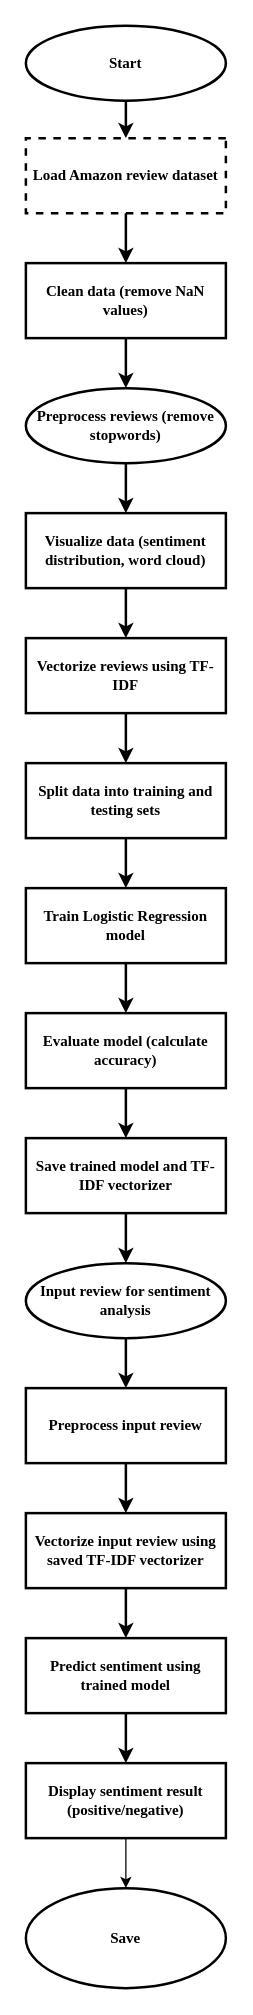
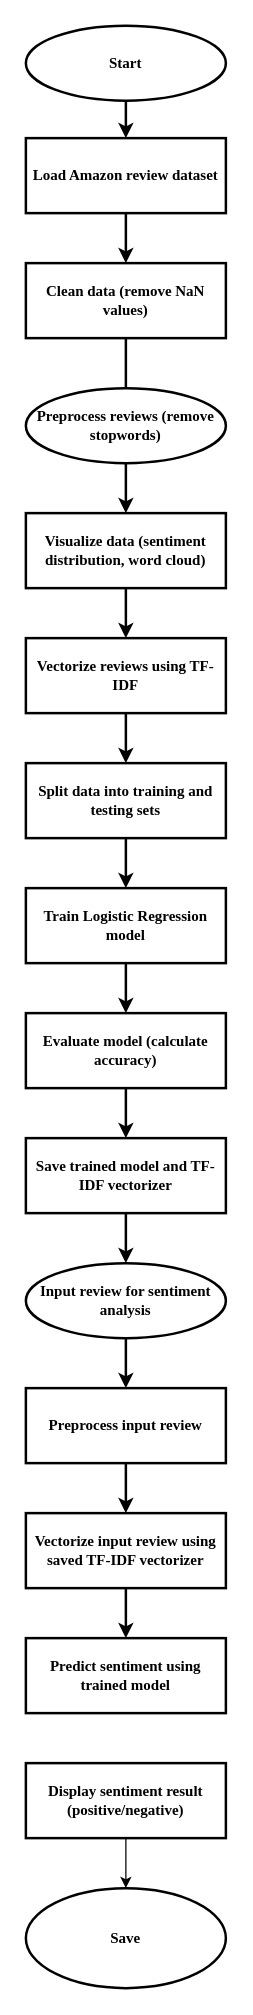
  <mxCell id="0" />
  <mxCell id="1" parent="0" />
  <mxCell id="2" value="" style="edgeStyle=orthogonalEdgeStyle;rounded=0;orthogonalLoop=1;jettySize=auto;html=1;strokeWidth=2;fontFamily=Times New Roman;fontStyle=1;textShadow=0;" parent="1" source="3" target="5" edge="1"><mxGeometry relative="1" as="geometry" /></mxCell>
  <mxCell id="3" value="Start" style="ellipse;whiteSpace=wrap;html=1;strokeWidth=2;fontFamily=Times New Roman;fontStyle=1;flipV=0;flipH=1;textShadow=0;" parent="1" vertex="1"><mxGeometry x="20" y="20" width="160" height="60" as="geometry" /></mxCell>
  <mxCell id="4" value="" style="edgeStyle=orthogonalEdgeStyle;rounded=0;orthogonalLoop=1;jettySize=auto;html=1;strokeWidth=2;fontFamily=Times New Roman;fontStyle=1;textShadow=0;" parent="1" source="5" target="7" edge="1"><mxGeometry relative="1" as="geometry" /></mxCell>
- <mxCell id="5" value="Load Amazon review dataset" style="rounded=0;whiteSpace=wrap;html=1;strokeWidth=2;fontFamily=Times New Roman;fontStyle=1;flipV=0;flipH=1;textShadow=0;dashed=1;" parent="1" vertex="1"><mxGeometry x="20" y="110" width="160" height="60" as="geometry" /></mxCell>
- <mxCell id="6" value="" style="edgeStyle=orthogonalEdgeStyle;rounded=0;orthogonalLoop=1;jettySize=auto;html=1;strokeWidth=2;fontFamily=Times New Roman;fontStyle=1;textShadow=0;" parent="1" source="7" target="9" edge="1"><mxGeometry relative="1" as="geometry" /></mxCell>
+ <mxCell id="5" value="Load Amazon review dataset" style="rounded=0;whiteSpace=wrap;html=1;strokeWidth=2;fontFamily=Times New Roman;fontStyle=1;flipV=0;flipH=1;textShadow=0;" parent="1" vertex="1"><mxGeometry x="20" y="110" width="160" height="60" as="geometry" /></mxCell>
+ <mxCell id="6" value="" style="edgeStyle=orthogonalEdgeStyle;rounded=0;orthogonalLoop=1;jettySize=auto;html=1;strokeWidth=2;fontFamily=Times New Roman;fontStyle=1;textShadow=0;endArrow=none;" parent="1" source="7" target="9" edge="1"><mxGeometry relative="1" as="geometry" /></mxCell>
  <mxCell id="7" value="Clean data (remove NaN values)" style="rounded=0;whiteSpace=wrap;html=1;strokeWidth=2;fontFamily=Times New Roman;fontStyle=1;flipV=0;flipH=1;textShadow=0;" parent="1" vertex="1"><mxGeometry x="20" y="210" width="160" height="60" as="geometry" /></mxCell>
  <mxCell id="8" value="" style="edgeStyle=orthogonalEdgeStyle;rounded=0;orthogonalLoop=1;jettySize=auto;html=1;strokeWidth=2;fontFamily=Times New Roman;fontStyle=1;textShadow=0;" parent="1" source="9" target="11" edge="1"><mxGeometry relative="1" as="geometry" /></mxCell>
  <mxCell id="9" value="Preprocess reviews (remove stopwords)" style="ellipse;whiteSpace=wrap;html=1;strokeWidth=2;fontFamily=Times New Roman;fontStyle=1;flipV=0;flipH=1;textShadow=0;" parent="1" vertex="1"><mxGeometry x="20" y="310" width="160" height="60" as="geometry" /></mxCell>
  <mxCell id="10" value="" style="edgeStyle=orthogonalEdgeStyle;rounded=0;orthogonalLoop=1;jettySize=auto;html=1;strokeWidth=2;fontFamily=Times New Roman;fontStyle=1;textShadow=0;" parent="1" source="11" target="13" edge="1"><mxGeometry relative="1" as="geometry" /></mxCell>
  <mxCell id="11" value="Visualize data (sentiment distribution, word cloud)" style="rounded=0;whiteSpace=wrap;html=1;strokeWidth=2;fontFamily=Times New Roman;fontStyle=1;flipV=0;flipH=1;textShadow=0;" parent="1" vertex="1"><mxGeometry x="20" y="410" width="160" height="60" as="geometry" /></mxCell>
  <mxCell id="12" value="" style="edgeStyle=orthogonalEdgeStyle;rounded=0;orthogonalLoop=1;jettySize=auto;html=1;strokeWidth=2;fontFamily=Times New Roman;fontStyle=1;textShadow=0;" parent="1" source="13" target="15" edge="1"><mxGeometry relative="1" as="geometry" /></mxCell>
  <mxCell id="13" value="Vectorize reviews using TF-IDF" style="rounded=0;whiteSpace=wrap;html=1;strokeWidth=2;fontFamily=Times New Roman;fontStyle=1;flipV=0;flipH=1;textShadow=0;" parent="1" vertex="1"><mxGeometry x="20" y="510" width="160" height="60" as="geometry" /></mxCell>
  <mxCell id="14" value="" style="edgeStyle=orthogonalEdgeStyle;rounded=0;orthogonalLoop=1;jettySize=auto;html=1;strokeWidth=2;fontFamily=Times New Roman;fontStyle=1;textShadow=0;" parent="1" source="15" target="17" edge="1"><mxGeometry relative="1" as="geometry" /></mxCell>
  <mxCell id="15" value="Split data into training and testing sets" style="rounded=0;whiteSpace=wrap;html=1;strokeWidth=2;fontFamily=Times New Roman;fontStyle=1;flipV=0;flipH=1;textShadow=0;" parent="1" vertex="1"><mxGeometry x="20" y="610" width="160" height="60" as="geometry" /></mxCell>
  <mxCell id="16" value="" style="edgeStyle=orthogonalEdgeStyle;rounded=0;orthogonalLoop=1;jettySize=auto;html=1;strokeWidth=2;fontFamily=Times New Roman;fontStyle=1;textShadow=0;" parent="1" source="17" target="19" edge="1"><mxGeometry relative="1" as="geometry" /></mxCell>
  <mxCell id="17" value="Train Logistic Regression model" style="rounded=0;whiteSpace=wrap;html=1;strokeWidth=2;fontFamily=Times New Roman;fontStyle=1;flipV=0;flipH=1;textShadow=0;" parent="1" vertex="1"><mxGeometry x="20" y="710" width="160" height="60" as="geometry" /></mxCell>
  <mxCell id="18" value="" style="edgeStyle=orthogonalEdgeStyle;rounded=0;orthogonalLoop=1;jettySize=auto;html=1;strokeWidth=2;fontFamily=Times New Roman;fontStyle=1;textShadow=0;" parent="1" source="19" target="21" edge="1"><mxGeometry relative="1" as="geometry" /></mxCell>
  <mxCell id="19" value="Evaluate model (calculate accuracy)" style="rounded=0;whiteSpace=wrap;html=1;strokeWidth=2;fontFamily=Times New Roman;fontStyle=1;flipV=0;flipH=1;textShadow=0;" parent="1" vertex="1"><mxGeometry x="20" y="810" width="160" height="60" as="geometry" /></mxCell>
  <mxCell id="20" value="" style="edgeStyle=orthogonalEdgeStyle;rounded=0;orthogonalLoop=1;jettySize=auto;html=1;strokeWidth=2;fontFamily=Times New Roman;fontStyle=1;textShadow=0;" parent="1" source="21" target="23" edge="1"><mxGeometry relative="1" as="geometry" /></mxCell>
  <mxCell id="21" value="Save trained model and TF-IDF vectorizer" style="rounded=0;whiteSpace=wrap;html=1;strokeWidth=2;fontFamily=Times New Roman;fontStyle=1;flipV=0;flipH=1;textShadow=0;" parent="1" vertex="1"><mxGeometry x="20" y="910" width="160" height="60" as="geometry" /></mxCell>
  <mxCell id="22" value="" style="edgeStyle=orthogonalEdgeStyle;rounded=0;orthogonalLoop=1;jettySize=auto;html=1;strokeWidth=2;fontFamily=Times New Roman;fontStyle=1;textShadow=0;" parent="1" source="23" target="25" edge="1"><mxGeometry relative="1" as="geometry" /></mxCell>
  <mxCell id="23" value="Input review for sentiment analysis" style="ellipse;whiteSpace=wrap;html=1;strokeWidth=2;fontFamily=Times New Roman;fontStyle=1;flipV=0;flipH=1;textShadow=0;" parent="1" vertex="1"><mxGeometry x="20" y="1010" width="160" height="60" as="geometry" /></mxCell>
  <mxCell id="24" value="" style="edgeStyle=orthogonalEdgeStyle;rounded=0;orthogonalLoop=1;jettySize=auto;html=1;strokeWidth=2;fontFamily=Times New Roman;fontStyle=1;textShadow=0;" parent="1" source="25" target="27" edge="1"><mxGeometry relative="1" as="geometry" /></mxCell>
  <mxCell id="25" value="Preprocess input review" style="rounded=0;whiteSpace=wrap;html=1;strokeWidth=2;fontFamily=Times New Roman;fontStyle=1;flipV=0;flipH=1;textShadow=0;" parent="1" vertex="1"><mxGeometry x="20" y="1110" width="160" height="60" as="geometry" /></mxCell>
  <mxCell id="26" value="" style="edgeStyle=orthogonalEdgeStyle;rounded=0;orthogonalLoop=1;jettySize=auto;html=1;strokeWidth=2;fontFamily=Times New Roman;fontStyle=1;textShadow=0;" parent="1" source="27" target="29" edge="1"><mxGeometry relative="1" as="geometry" /></mxCell>
  <mxCell id="27" value="Vectorize input review using saved TF-IDF vectorizer" style="rounded=0;whiteSpace=wrap;html=1;strokeWidth=2;fontFamily=Times New Roman;fontStyle=1;flipV=0;flipH=1;textShadow=0;" parent="1" vertex="1"><mxGeometry x="20" y="1210" width="160" height="60" as="geometry" /></mxCell>
- <mxCell id="28" value="" style="edgeStyle=orthogonalEdgeStyle;rounded=0;orthogonalLoop=1;jettySize=auto;html=1;strokeWidth=2;fontFamily=Times New Roman;fontStyle=1;textShadow=0;" parent="1" source="29" target="31" edge="1"><mxGeometry relative="1" as="geometry" /></mxCell>
  <mxCell id="29" value="Predict sentiment using trained model" style="rounded=0;whiteSpace=wrap;html=1;strokeWidth=2;fontFamily=Times New Roman;fontStyle=1;flipV=0;flipH=1;textShadow=0;" parent="1" vertex="1"><mxGeometry x="20" y="1310" width="160" height="60" as="geometry" /></mxCell>
  <mxCell id="30" value="" style="edgeStyle=orthogonalEdgeStyle;rounded=0;orthogonalLoop=1;jettySize=auto;html=1;textShadow=0;" edge="1" parent="1" source="31" target="32"><mxGeometry relative="1" as="geometry" /></mxCell>
  <mxCell id="31" value="Display sentiment result (positive/negative)" style="rounded=0;whiteSpace=wrap;html=1;strokeWidth=2;fontFamily=Times New Roman;fontStyle=1;flipV=0;flipH=1;textShadow=0;" parent="1" vertex="1"><mxGeometry x="20" y="1410" width="160" height="60" as="geometry" /></mxCell>
  <mxCell id="32" value="Save" style="ellipse;whiteSpace=wrap;html=1;strokeWidth=2;fontFamily=Times New Roman;fontStyle=1;flipV=0;flipH=1;textShadow=0;" parent="1" vertex="1"><mxGeometry x="20" y="1510" width="160" height="80" as="geometry" /></mxCell>
